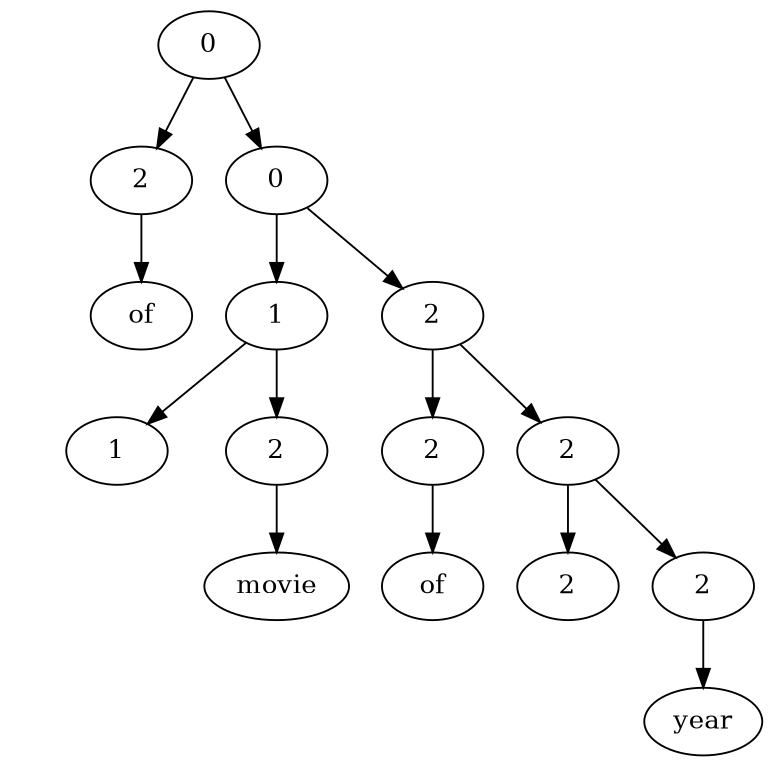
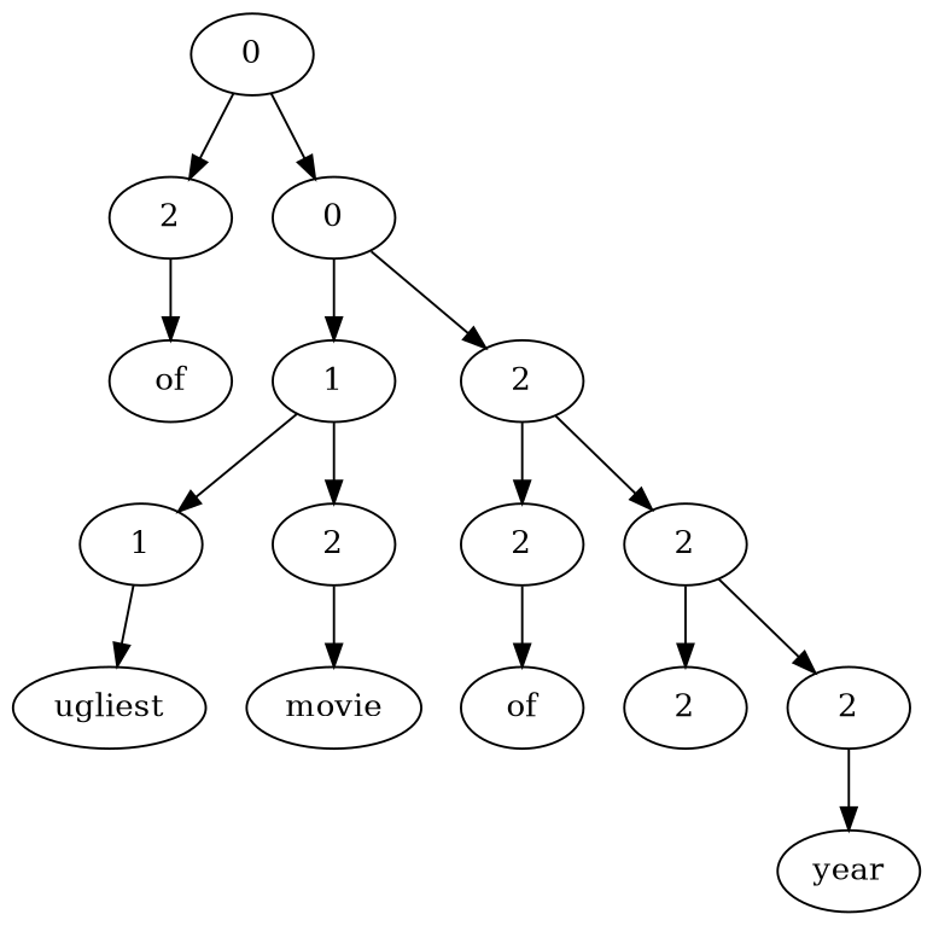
  digraph {
    n1 [label=0]
    n2 [label=2]
    n3 [label=0]
    n4 [label=of]
    n5 [label=1]
    n6 [label=2]
    n7 [label=1]
    n8 [label=2]
    n9 [label=2]
    n10 [label=2]
+   n11 [label=ugliest]
    n12 [label=movie]
    n13 [label=of]
    n14 [label=2]
    n15 [label=2]
    n16 [label=year]
    n1 -> n2
    n1 -> n3
    n2 -> n4
    n3 -> n5
    n3 -> n6
    n5 -> n7
    n5 -> n8
    n6 -> n9
    n6 -> n10
+   n7 -> n11
    n8 -> n12
    n9 -> n13
    n10 -> n14
    n10 -> n15
    n15 -> n16
  }
